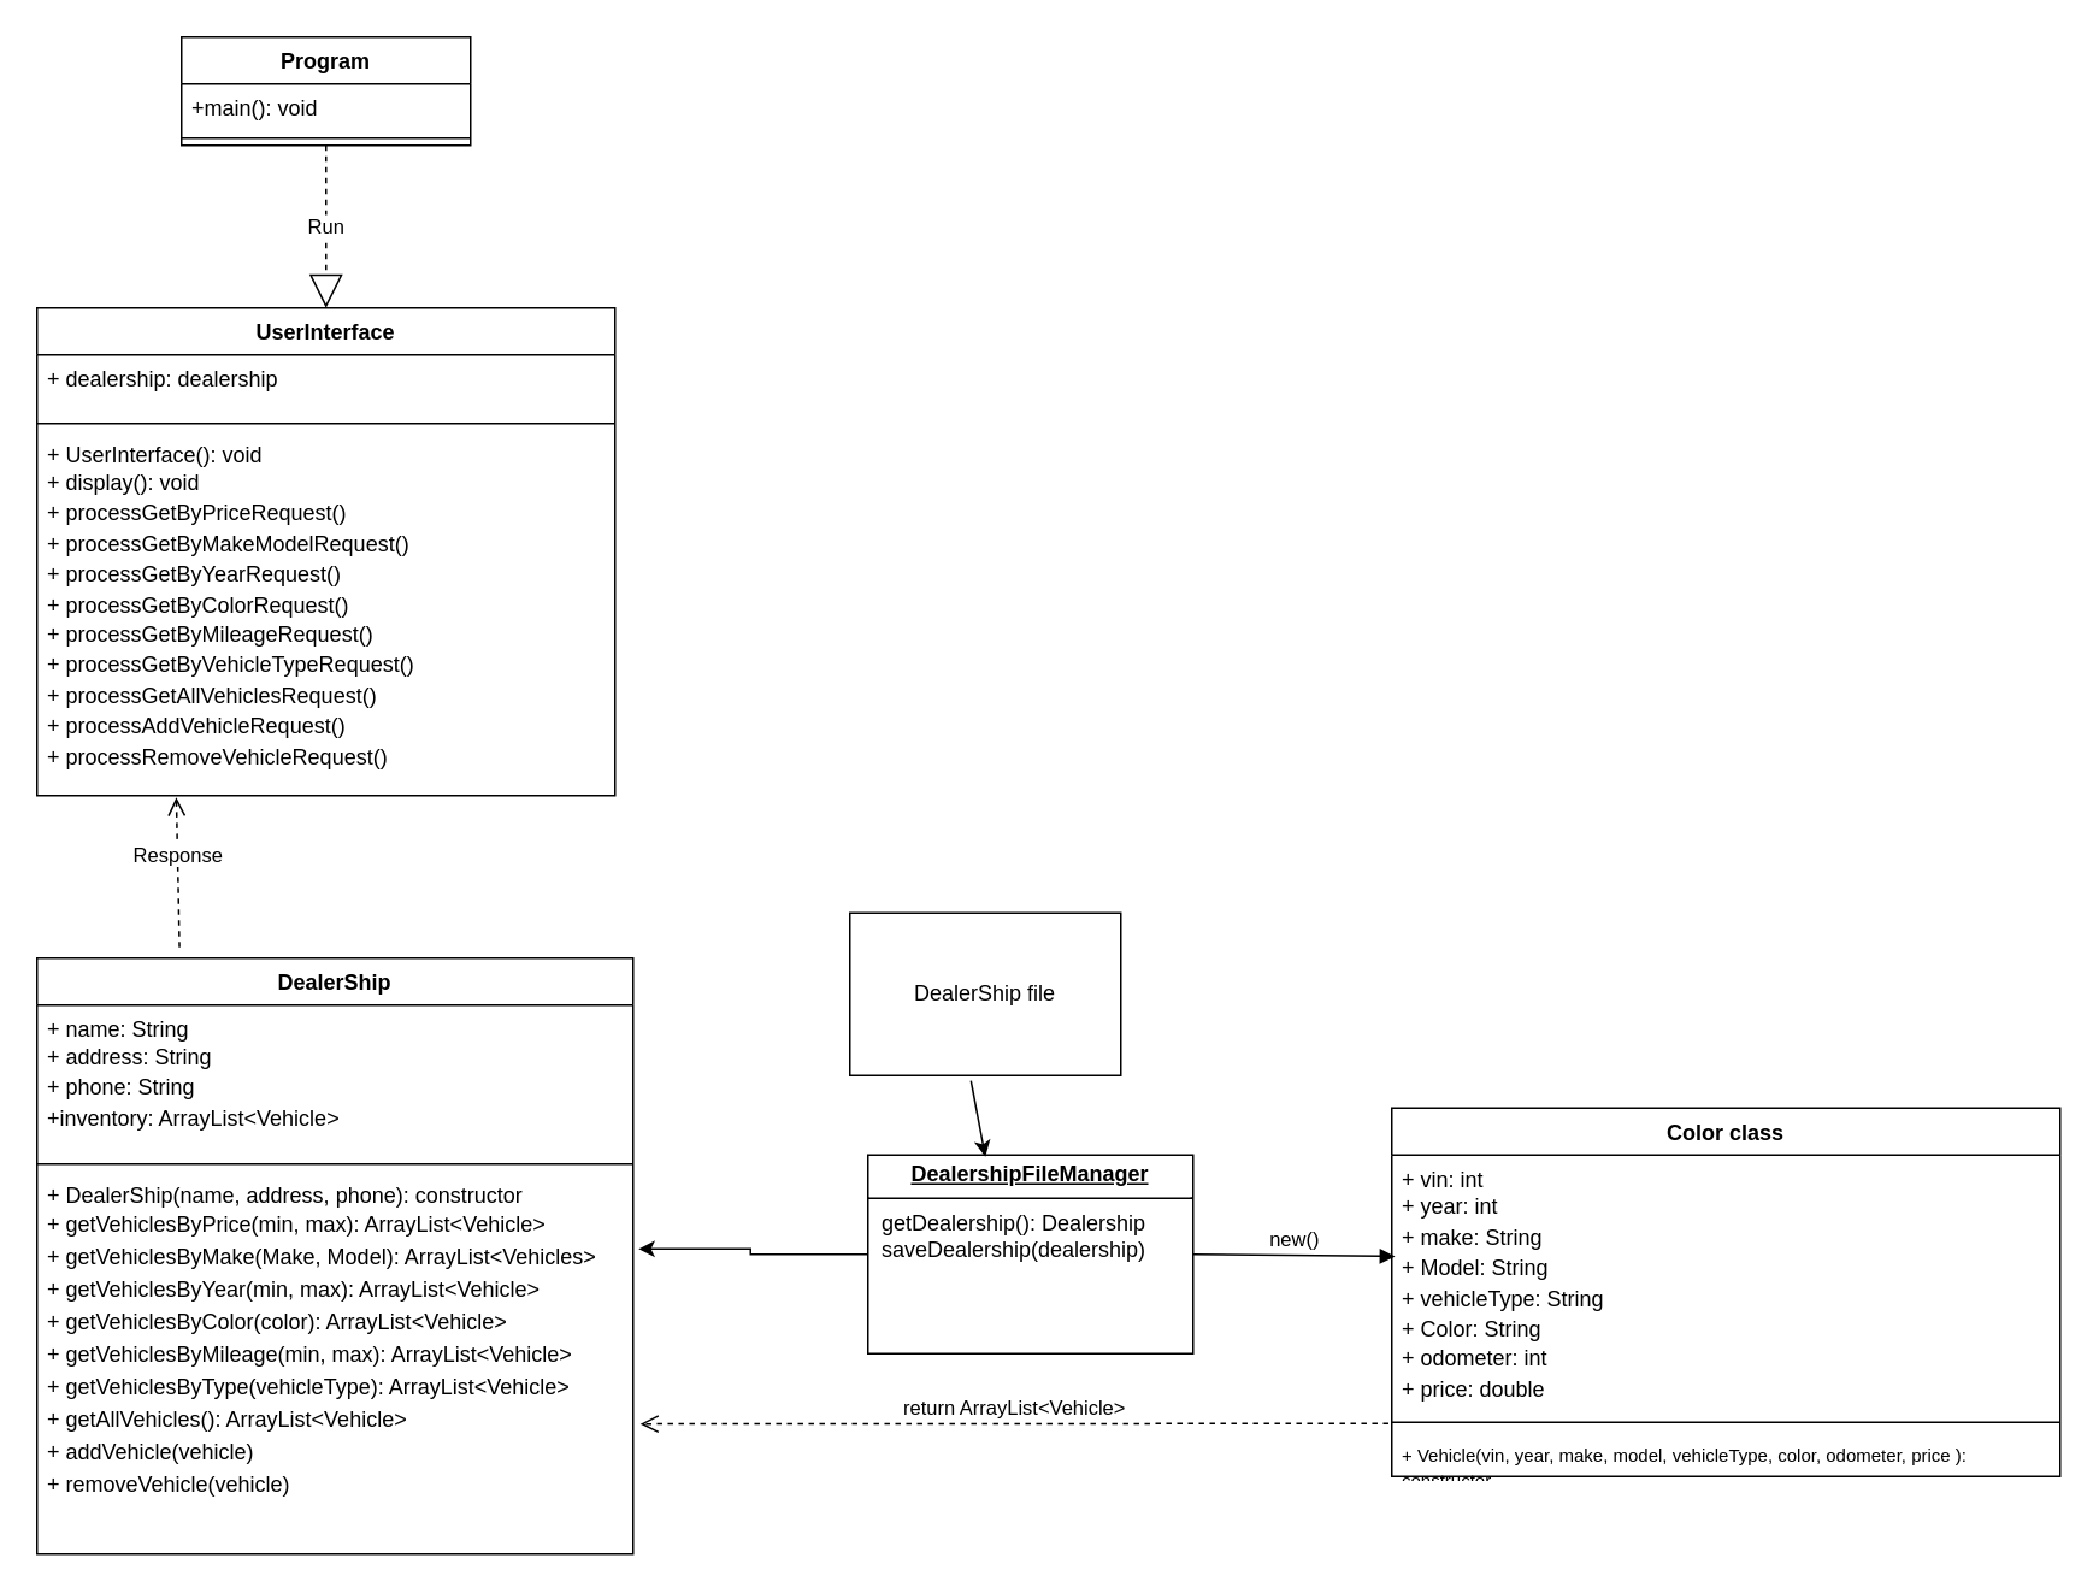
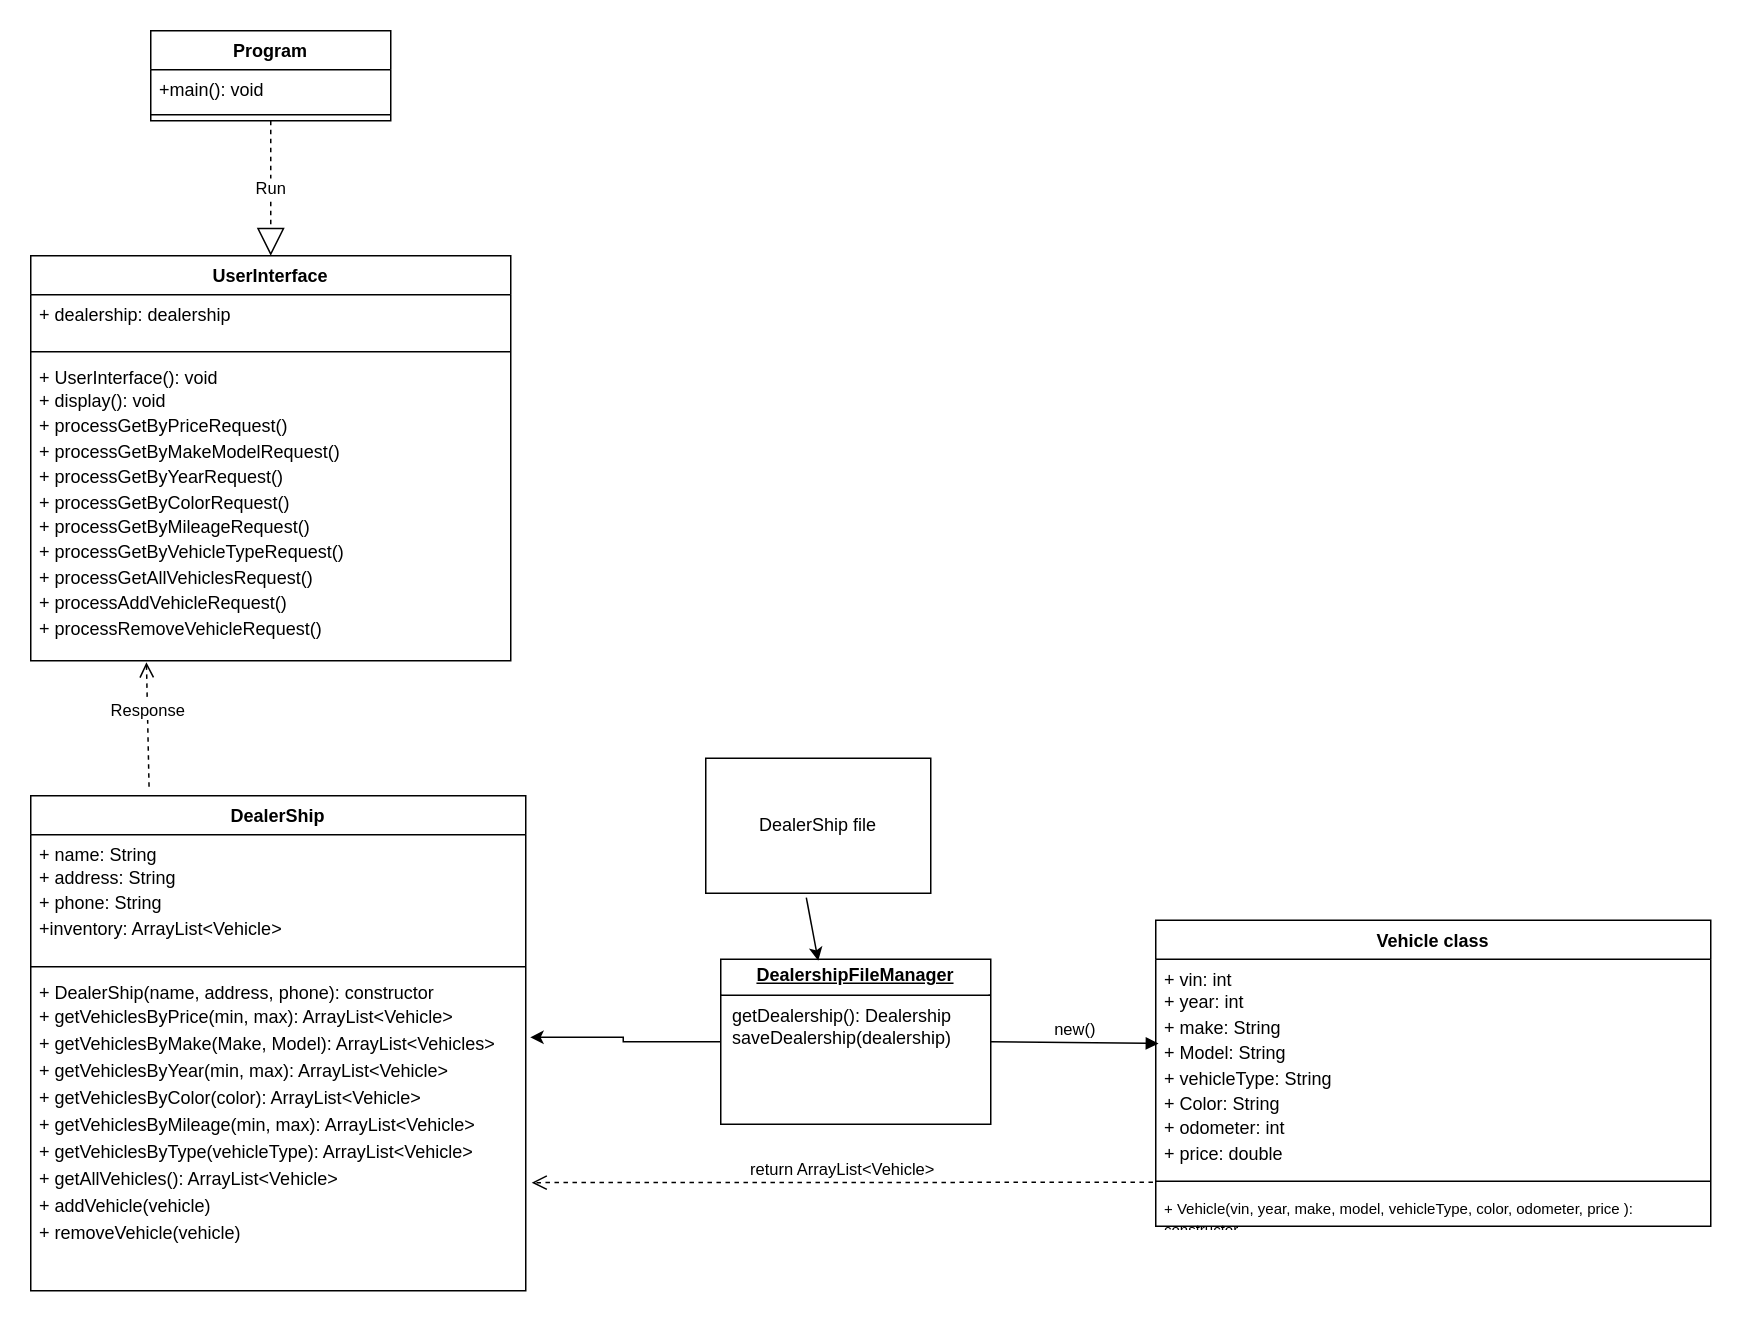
  <mxCell id="0" />
  <mxCell id="1" parent="0" />
- <mxCell id="2" value="Color class" style="swimlane;fontStyle=1;align=center;verticalAlign=top;childLayout=stackLayout;horizontal=1;startSize=26;horizontalStack=0;resizeParent=1;resizeParentMax=0;resizeLast=0;collapsible=1;marginBottom=0;whiteSpace=wrap;html=1;" parent="1" vertex="1"><mxGeometry x="770" y="613" width="370" height="204" as="geometry" /></mxCell>
+ <mxCell id="2" value="Vehicle class" style="swimlane;fontStyle=1;align=center;verticalAlign=top;childLayout=stackLayout;horizontal=1;startSize=26;horizontalStack=0;resizeParent=1;resizeParentMax=0;resizeLast=0;collapsible=1;marginBottom=0;whiteSpace=wrap;html=1;" parent="1" vertex="1"><mxGeometry x="770" y="613" width="370" height="204" as="geometry" /></mxCell>
  <mxCell id="3" value="+ vin: int&lt;div style=&quot;line-height: 140%;&quot;&gt;+ year: int&lt;/div&gt;&lt;div style=&quot;line-height: 140%;&quot;&gt;+ make: String&lt;/div&gt;&lt;div style=&quot;line-height: 140%;&quot;&gt;+ Model: String&lt;/div&gt;&lt;div style=&quot;line-height: 140%;&quot;&gt;+ vehicleType: String&lt;/div&gt;&lt;div style=&quot;line-height: 140%;&quot;&gt;+ Color: String&lt;/div&gt;&lt;div style=&quot;line-height: 140%;&quot;&gt;+ odometer: int&lt;/div&gt;&lt;div style=&quot;line-height: 140%;&quot;&gt;+ price: double&lt;/div&gt;" style="text;strokeColor=none;fillColor=none;align=left;verticalAlign=top;spacingLeft=4;spacingRight=4;overflow=hidden;rotatable=0;points=[[0,0.5],[1,0.5]];portConstraint=eastwest;whiteSpace=wrap;html=1;" parent="2" vertex="1"><mxGeometry y="26" width="370" height="144" as="geometry" /></mxCell>
  <mxCell id="4" value="" style="line;strokeWidth=1;fillColor=none;align=left;verticalAlign=middle;spacingTop=-1;spacingLeft=3;spacingRight=3;rotatable=0;labelPosition=right;points=[];portConstraint=eastwest;strokeColor=inherit;" parent="2" vertex="1"><mxGeometry y="170" width="370" height="8" as="geometry" /></mxCell>
  <mxCell id="5" value="&lt;font style=&quot;font-size: 10px;&quot;&gt;+ Vehicle(vin, year, make, model, vehicleType, color, odometer, price ): constructor&amp;nbsp;&lt;/font&gt;" style="text;strokeColor=none;fillColor=none;align=left;verticalAlign=top;spacingLeft=4;spacingRight=4;overflow=hidden;rotatable=0;points=[[0,0.5],[1,0.5]];portConstraint=eastwest;whiteSpace=wrap;html=1;" parent="2" vertex="1"><mxGeometry y="178" width="370" height="26" as="geometry" /></mxCell>
  <mxCell id="6" value="DealerShip" style="swimlane;fontStyle=1;align=center;verticalAlign=top;childLayout=stackLayout;horizontal=1;startSize=26;horizontalStack=0;resizeParent=1;resizeParentMax=0;resizeLast=0;collapsible=1;marginBottom=0;whiteSpace=wrap;html=1;" parent="1" vertex="1"><mxGeometry x="20" y="530" width="330" height="330" as="geometry" /></mxCell>
  <mxCell id="7" value="+ name: String&lt;div style=&quot;line-height: 140%;&quot;&gt;+ address: String&lt;/div&gt;&lt;div style=&quot;line-height: 140%;&quot;&gt;+ phone: String&lt;/div&gt;&lt;div style=&quot;line-height: 140%;&quot;&gt;&lt;span style=&quot;background-color: initial;&quot;&gt;+inventory: ArrayList&amp;lt;Vehicle&amp;gt;&lt;/span&gt;&lt;br&gt;&lt;/div&gt;" style="text;strokeColor=none;fillColor=none;align=left;verticalAlign=top;spacingLeft=4;spacingRight=4;overflow=hidden;rotatable=0;points=[[0,0.5],[1,0.5]];portConstraint=eastwest;whiteSpace=wrap;html=1;" parent="6" vertex="1"><mxGeometry y="26" width="330" height="84" as="geometry" /></mxCell>
  <mxCell id="8" value="" style="line;strokeWidth=1;fillColor=none;align=left;verticalAlign=middle;spacingTop=-1;spacingLeft=3;spacingRight=3;rotatable=0;labelPosition=right;points=[];portConstraint=eastwest;strokeColor=inherit;" parent="6" vertex="1"><mxGeometry y="110" width="330" height="8" as="geometry" /></mxCell>
  <mxCell id="9" value="+ DealerShip(name, address, phone): constructor&lt;div style=&quot;line-height: 150%;&quot;&gt;+ getVehiclesByPrice(min, max): ArrayList&amp;lt;Vehicle&amp;gt;&lt;/div&gt;&lt;div style=&quot;line-height: 150%;&quot;&gt;+ getVehiclesByMake(Make, Model): ArrayList&amp;lt;Vehicles&amp;gt;&lt;/div&gt;&lt;div style=&quot;line-height: 150%;&quot;&gt;+ getVehiclesByYear(min, max): ArrayList&amp;lt;Vehicle&amp;gt;&lt;/div&gt;&lt;div style=&quot;line-height: 150%;&quot;&gt;+ getVehiclesByColor(color): ArrayList&amp;lt;Vehicle&amp;gt;&lt;/div&gt;&lt;div style=&quot;line-height: 150%;&quot;&gt;+ getVehiclesByMileage(min, max): ArrayList&amp;lt;Vehicle&amp;gt;&lt;/div&gt;&lt;div style=&quot;line-height: 150%;&quot;&gt;+ getVehiclesByType(vehicleType): ArrayList&amp;lt;Vehicle&amp;gt;&lt;/div&gt;&lt;div style=&quot;line-height: 150%;&quot;&gt;+ getAllVehicles(): ArrayList&amp;lt;Vehicle&amp;gt;&lt;/div&gt;&lt;div style=&quot;line-height: 150%;&quot;&gt;&lt;span style=&quot;background-color: initial;&quot;&gt;+ addVehicle(vehicle)&lt;/span&gt;&lt;/div&gt;&lt;div style=&quot;line-height: 150%; padding-top: 0px;&quot;&gt;+ removeVehicle(vehicle)&lt;/div&gt;&lt;div style=&quot;line-height: 140%;&quot;&gt;&lt;br&gt;&lt;/div&gt;" style="text;strokeColor=none;fillColor=none;align=left;verticalAlign=top;spacingLeft=4;spacingRight=4;overflow=hidden;rotatable=0;points=[[0,0.5],[1,0.5]];portConstraint=eastwest;whiteSpace=wrap;html=1;" parent="6" vertex="1"><mxGeometry y="118" width="330" height="212" as="geometry" /></mxCell>
  <mxCell id="10" value="UserInterface" style="swimlane;fontStyle=1;align=center;verticalAlign=top;childLayout=stackLayout;horizontal=1;startSize=26;horizontalStack=0;resizeParent=1;resizeParentMax=0;resizeLast=0;collapsible=1;marginBottom=0;whiteSpace=wrap;html=1;" parent="1" vertex="1"><mxGeometry x="20" y="170" width="320" height="270" as="geometry" /></mxCell>
  <mxCell id="11" value="+ dealership: dealership&lt;div&gt;&lt;br&gt;&lt;/div&gt;" style="text;strokeColor=none;fillColor=none;align=left;verticalAlign=top;spacingLeft=4;spacingRight=4;overflow=hidden;rotatable=0;points=[[0,0.5],[1,0.5]];portConstraint=eastwest;whiteSpace=wrap;html=1;" parent="10" vertex="1"><mxGeometry y="26" width="320" height="34" as="geometry" /></mxCell>
  <mxCell id="12" value="" style="line;strokeWidth=1;fillColor=none;align=left;verticalAlign=middle;spacingTop=-1;spacingLeft=3;spacingRight=3;rotatable=0;labelPosition=right;points=[];portConstraint=eastwest;strokeColor=inherit;" parent="10" vertex="1"><mxGeometry y="60" width="320" height="8" as="geometry" /></mxCell>
  <mxCell id="13" value="+ UserInterface(): void&lt;div style=&quot;line-height: 140%;&quot;&gt;+ display(): void&lt;/div&gt;&lt;div style=&quot;line-height: 140%;&quot;&gt;+ processGetByPriceRequest()&lt;/div&gt;&lt;div style=&quot;line-height: 140%;&quot;&gt;+ processGetByMakeModelRequest()&lt;/div&gt;&lt;div style=&quot;line-height: 140%;&quot;&gt;+ processGetByYearRequest()&lt;/div&gt;&lt;div style=&quot;line-height: 140%;&quot;&gt;+ processGetByColorRequest()&lt;/div&gt;&lt;div style=&quot;line-height: 140%;&quot;&gt;+ processGetByMileageRequest()&lt;/div&gt;&lt;div style=&quot;line-height: 140%;&quot;&gt;+ processGetByVehicleTypeRequest()&lt;/div&gt;&lt;div style=&quot;line-height: 140%;&quot;&gt;+ processGetAllVehiclesRequest()&lt;/div&gt;&lt;div style=&quot;line-height: 140%;&quot;&gt;+ processAddVehicleRequest()&lt;/div&gt;&lt;div style=&quot;line-height: 140%;&quot;&gt;+ processRemoveVehicleRequest()&lt;br&gt;&lt;div&gt;&lt;br&gt;&lt;/div&gt;&lt;/div&gt;" style="text;strokeColor=none;fillColor=none;align=left;verticalAlign=top;spacingLeft=4;spacingRight=4;overflow=hidden;rotatable=0;points=[[0,0.5],[1,0.5]];portConstraint=eastwest;whiteSpace=wrap;html=1;" parent="10" vertex="1"><mxGeometry y="68" width="320" height="202" as="geometry" /></mxCell>
  <mxCell id="14" value="Program" style="swimlane;fontStyle=1;align=center;verticalAlign=top;childLayout=stackLayout;horizontal=1;startSize=26;horizontalStack=0;resizeParent=1;resizeParentMax=0;resizeLast=0;collapsible=1;marginBottom=0;whiteSpace=wrap;html=1;" parent="1" vertex="1"><mxGeometry x="100" y="20" width="160" height="60" as="geometry" /></mxCell>
  <mxCell id="15" value="+main(): void" style="text;strokeColor=none;fillColor=none;align=left;verticalAlign=top;spacingLeft=4;spacingRight=4;overflow=hidden;rotatable=0;points=[[0,0.5],[1,0.5]];portConstraint=eastwest;whiteSpace=wrap;html=1;" parent="14" vertex="1"><mxGeometry y="26" width="160" height="26" as="geometry" /></mxCell>
  <mxCell id="16" value="" style="line;strokeWidth=1;fillColor=none;align=left;verticalAlign=middle;spacingTop=-1;spacingLeft=3;spacingRight=3;rotatable=0;labelPosition=right;points=[];portConstraint=eastwest;strokeColor=inherit;" parent="14" vertex="1"><mxGeometry y="52" width="160" height="8" as="geometry" /></mxCell>
  <mxCell id="17" value="&lt;p style=&quot;margin:0px;margin-top:4px;text-align:center;text-decoration:underline;&quot;&gt;&lt;b&gt;DealershipFileManager&lt;/b&gt;&lt;/p&gt;&lt;hr size=&quot;1&quot; style=&quot;border-style:solid;&quot;&gt;&lt;p style=&quot;margin:0px;margin-left:8px;&quot;&gt;getDealership(): Dealership&lt;/p&gt;&lt;p style=&quot;margin:0px;margin-left:8px;&quot;&gt;saveDealership(dealership)&lt;/p&gt;" style="verticalAlign=top;align=left;overflow=fill;html=1;whiteSpace=wrap;" parent="1" vertex="1"><mxGeometry x="480" y="639" width="180" height="110" as="geometry" /></mxCell>
  <mxCell id="18" value="DealerShip file" style="html=1;whiteSpace=wrap;" parent="1" vertex="1"><mxGeometry x="470" y="505" width="150" height="90" as="geometry" /></mxCell>
  <mxCell id="19" value="" style="endArrow=classic;html=1;rounded=0;exitX=0.447;exitY=1.033;exitDx=0;exitDy=0;exitPerimeter=0;entryX=0.361;entryY=0.009;entryDx=0;entryDy=0;entryPerimeter=0;" parent="1" source="18" target="17" edge="1"><mxGeometry width="50" height="50" relative="1" as="geometry"><mxPoint x="520" y="510" as="sourcePoint" /><mxPoint x="570" y="460" as="targetPoint" /></mxGeometry></mxCell>
  <mxCell id="20" value="new()" style="html=1;verticalAlign=bottom;endArrow=block;curved=0;rounded=0;entryX=0.005;entryY=0.39;entryDx=0;entryDy=0;exitX=1;exitY=0.5;exitDx=0;exitDy=0;entryPerimeter=0;" parent="1" source="17" target="3" edge="1"><mxGeometry width="80" relative="1" as="geometry"><mxPoint x="650" y="684.5" as="sourcePoint" /><mxPoint x="730" y="684.5" as="targetPoint" /></mxGeometry></mxCell>
  <mxCell id="21" value="return ArrayList&amp;lt;Vehicle&amp;gt;" style="html=1;verticalAlign=bottom;endArrow=open;dashed=1;endSize=8;curved=0;rounded=0;entryX=1.012;entryY=0.66;entryDx=0;entryDy=0;entryPerimeter=0;exitX=-0.005;exitY=-0.128;exitDx=0;exitDy=0;exitPerimeter=0;" parent="1" source="5" target="9" edge="1"><mxGeometry relative="1" as="geometry"><mxPoint x="790" y="780" as="sourcePoint" /><mxPoint x="710" y="780" as="targetPoint" /></mxGeometry></mxCell>
  <mxCell id="22" style="edgeStyle=orthogonalEdgeStyle;rounded=0;orthogonalLoop=1;jettySize=auto;html=1;entryX=1.009;entryY=0.203;entryDx=0;entryDy=0;entryPerimeter=0;" parent="1" source="17" target="9" edge="1"><mxGeometry relative="1" as="geometry" /></mxCell>
  <mxCell id="23" value="Run" style="endArrow=block;endSize=16;endFill=0;html=1;rounded=0;entryX=0.5;entryY=0;entryDx=0;entryDy=0;exitX=0.5;exitY=1;exitDx=0;exitDy=0;dashed=1;" parent="1" source="14" target="10" edge="1"><mxGeometry width="160" relative="1" as="geometry"><mxPoint x="210" y="90" as="sourcePoint" /><mxPoint x="360" y="114.5" as="targetPoint" /></mxGeometry></mxCell>
  <mxCell id="24" value="Response" style="html=1;verticalAlign=bottom;endArrow=open;dashed=1;endSize=8;curved=0;rounded=0;entryX=0.241;entryY=1.005;entryDx=0;entryDy=0;entryPerimeter=0;exitX=0.239;exitY=-0.018;exitDx=0;exitDy=0;exitPerimeter=0;" edge="1" parent="1" source="6" target="13"><mxGeometry relative="1" as="geometry"><mxPoint x="102" y="520" as="sourcePoint" /><mxPoint y="510" as="targetPoint" x="80" /></mxGeometry></mxCell>
